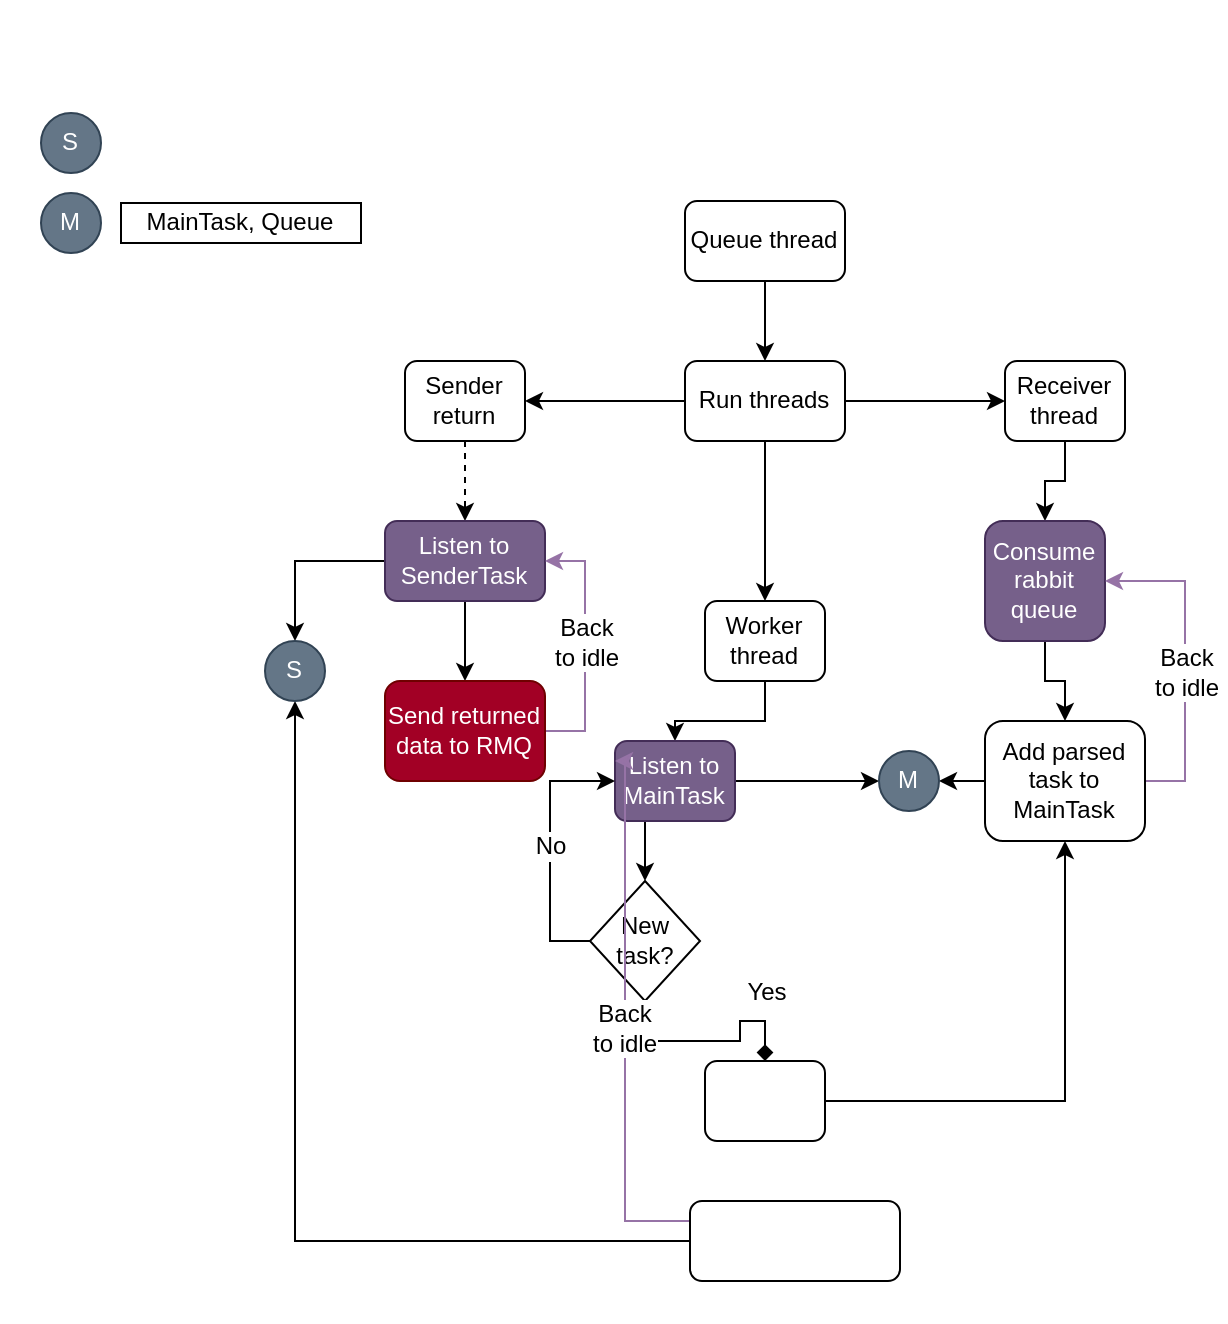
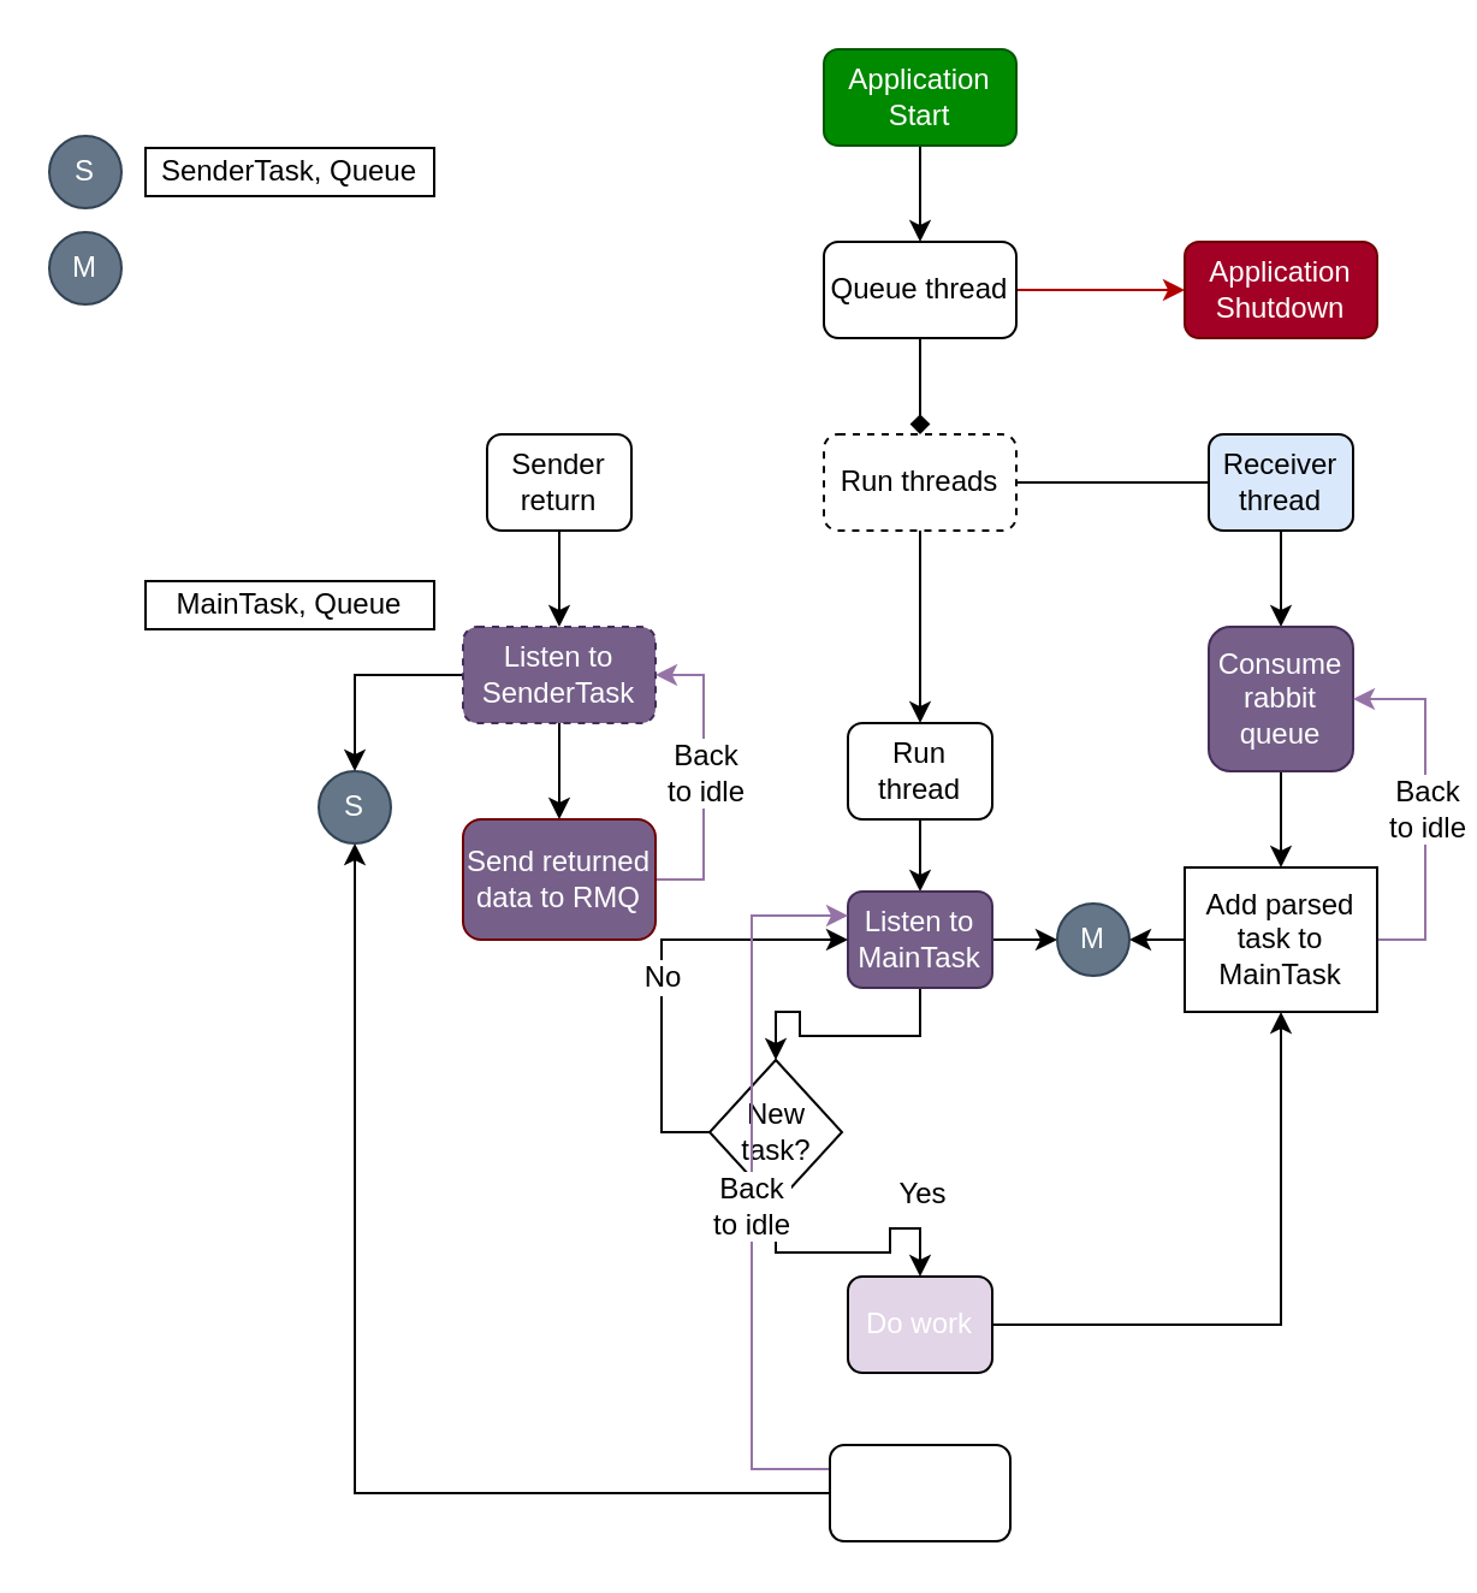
  <mxCell id="0" />
  <mxCell id="1" parent="0" />
+ <mxCell id="2" value="" style="edgeStyle=orthogonalEdgeStyle;rounded=0;orthogonalLoop=1;jettySize=auto;html=1;fontColor=#FFFFFF;fillColor=#e51400;strokeColor=#B20000;" edge="1" parent="1" source="3" target="4"><mxGeometry relative="1" as="geometry" /></mxCell>
  <mxCell id="3" value="&lt;div&gt;Queue thread&lt;br&gt;&lt;/div&gt;" style="rounded=1;whiteSpace=wrap;html=1;fontSize=12;glass=0;strokeWidth=1;shadow=0;" parent="1" vertex="1"><mxGeometry x="342" y="100" width="80" height="40" as="geometry" /></mxCell>
- <mxCell id="5" value="" style="edgeStyle=orthogonalEdgeStyle;rounded=0;orthogonalLoop=1;jettySize=auto;html=1;exitX=0.5;exitY=1;exitDx=0;exitDy=0;" edge="1" parent="1" source="3" target="11"><mxGeometry relative="1" as="geometry" /></mxCell>
- <mxCell id="8" value="" style="edgeStyle=orthogonalEdgeStyle;rounded=0;orthogonalLoop=1;jettySize=auto;html=1;" edge="1" parent="1" source="11" target="25"><mxGeometry relative="1" as="geometry" /></mxCell>
+ <mxCell id="4" value="Application Shutdown" style="rounded=1;whiteSpace=wrap;html=1;fontSize=12;glass=0;strokeWidth=1;shadow=0;fillColor=#a20025;strokeColor=#6F0000;fontColor=#ffffff;" vertex="1" parent="1"><mxGeometry x="492" y="100" width="80" height="40" as="geometry" /></mxCell>
+ <mxCell id="5" value="" style="edgeStyle=orthogonalEdgeStyle;rounded=0;orthogonalLoop=1;jettySize=auto;html=1;exitX=0.5;exitY=1;exitDx=0;exitDy=0;endArrow=diamond;" edge="1" parent="1" source="3" target="11"><mxGeometry relative="1" as="geometry" /></mxCell>
+ <mxCell id="6" style="edgeStyle=orthogonalEdgeStyle;rounded=0;orthogonalLoop=1;jettySize=auto;html=1;exitX=0.5;exitY=1;exitDx=0;exitDy=0;entryX=0.5;entryY=0;entryDx=0;entryDy=0;fontColor=#000000;" edge="1" parent="1" source="7" target="3"><mxGeometry relative="1" as="geometry" /></mxCell>
+ <mxCell id="7" value="Application Start" style="rounded=1;whiteSpace=wrap;html=1;fontSize=12;glass=0;strokeWidth=1;shadow=0;labelBackgroundColor=none;fillColor=#008a00;strokeColor=#005700;fontColor=#ffffff;" vertex="1" parent="1"><mxGeometry x="342" y="20" width="80" height="40" as="geometry" /></mxCell>
+ <mxCell id="8" value="" style="edgeStyle=orthogonalEdgeStyle;rounded=0;orthogonalLoop=1;jettySize=auto;html=1;endArrow=none;" edge="1" parent="1" source="11" target="25"><mxGeometry relative="1" as="geometry" /></mxCell>
  <mxCell id="9" value="" style="edgeStyle=orthogonalEdgeStyle;rounded=0;orthogonalLoop=1;jettySize=auto;html=1;" edge="1" parent="1" source="11" target="20"><mxGeometry relative="1" as="geometry" /></mxCell>
- <mxCell id="10" value="" style="edgeStyle=orthogonalEdgeStyle;rounded=0;orthogonalLoop=1;jettySize=auto;html=1;" edge="1" parent="1" source="11" target="13"><mxGeometry relative="1" as="geometry" /></mxCell>
- <mxCell id="11" value="Run threads" style="rounded=1;whiteSpace=wrap;html=1;fontSize=12;glass=0;strokeWidth=1;shadow=0;" vertex="1" parent="1"><mxGeometry x="342" y="180" width="80" height="40" as="geometry" /></mxCell>
- <mxCell id="12" value="" style="edgeStyle=orthogonalEdgeStyle;rounded=0;orthogonalLoop=1;jettySize=auto;html=1;fontColor=#000000;dashed=1;" edge="1" parent="1" source="13" target="16"><mxGeometry relative="1" as="geometry" /></mxCell>
+ <mxCell id="11" value="Run threads" style="rounded=1;whiteSpace=wrap;html=1;fontSize=12;glass=0;strokeWidth=1;shadow=0;dashed=1;" vertex="1" parent="1"><mxGeometry x="342" y="180" width="80" height="40" as="geometry" /></mxCell>
+ <mxCell id="12" value="" style="edgeStyle=orthogonalEdgeStyle;rounded=0;orthogonalLoop=1;jettySize=auto;html=1;fontColor=#000000;" edge="1" parent="1" source="13" target="16"><mxGeometry relative="1" as="geometry" /></mxCell>
  <mxCell id="13" value="Sender return" style="rounded=1;whiteSpace=wrap;html=1;fontSize=12;glass=0;strokeWidth=1;shadow=0;" vertex="1" parent="1"><mxGeometry x="202" y="180" width="60" height="40" as="geometry" /></mxCell>
  <mxCell id="14" style="edgeStyle=orthogonalEdgeStyle;rounded=0;orthogonalLoop=1;jettySize=auto;html=1;exitX=0;exitY=0.5;exitDx=0;exitDy=0;entryX=0.5;entryY=0;entryDx=0;entryDy=0;fontColor=#000000;" edge="1" parent="1" source="16" target="43"><mxGeometry relative="1" as="geometry" /></mxCell>
  <mxCell id="15" value="" style="edgeStyle=orthogonalEdgeStyle;rounded=0;orthogonalLoop=1;jettySize=auto;html=1;fontColor=#FFFFFF;" edge="1" parent="1" source="16" target="18"><mxGeometry relative="1" as="geometry" /></mxCell>
- <mxCell id="16" value="Listen to SenderTask" style="rounded=1;whiteSpace=wrap;html=1;fontSize=12;glass=0;strokeWidth=1;shadow=0;fillColor=#76608a;strokeColor=#432D57;fontColor=#ffffff;" vertex="1" parent="1"><mxGeometry x="192" y="260" width="80" height="40" as="geometry" /></mxCell>
+ <mxCell id="16" value="Listen to SenderTask" style="rounded=1;whiteSpace=wrap;html=1;fontSize=12;glass=0;strokeWidth=1;shadow=0;fillColor=#76608a;strokeColor=#432D57;fontColor=#ffffff;dashed=1;" vertex="1" parent="1"><mxGeometry x="192" y="260" width="80" height="40" as="geometry" /></mxCell>
  <mxCell id="17" style="edgeStyle=orthogonalEdgeStyle;rounded=0;orthogonalLoop=1;jettySize=auto;html=1;exitX=1;exitY=0.5;exitDx=0;exitDy=0;entryX=1;entryY=0.5;entryDx=0;entryDy=0;fontColor=#FFFFFF;fillColor=#e1d5e7;strokeColor=#9673a6;" edge="1" parent="1" source="18" target="16"><mxGeometry relative="1" as="geometry" /></mxCell>
- <mxCell id="18" value="Send returned data to RMQ" style="rounded=1;whiteSpace=wrap;html=1;fontSize=12;glass=0;strokeWidth=1;shadow=0;fillColor=#a20025;strokeColor=#6F0000;fontColor=#ffffff;" vertex="1" parent="1"><mxGeometry x="192" y="340" width="80" height="50" as="geometry" /></mxCell>
+ <mxCell id="18" value="Send returned data to RMQ" style="rounded=1;whiteSpace=wrap;html=1;fontSize=12;glass=0;strokeWidth=1;shadow=0;fillColor=#76608a;strokeColor=#6F0000;fontColor=#ffffff;" vertex="1" parent="1"><mxGeometry x="192" y="340" width="80" height="50" as="geometry" /></mxCell>
  <mxCell id="19" value="" style="edgeStyle=orthogonalEdgeStyle;rounded=0;orthogonalLoop=1;jettySize=auto;html=1;" edge="1" parent="1" source="20" target="23"><mxGeometry relative="1" as="geometry" /></mxCell>
- <mxCell id="20" value="Worker thread" style="rounded=1;whiteSpace=wrap;html=1;fontSize=12;glass=0;strokeWidth=1;shadow=0;" vertex="1" parent="1"><mxGeometry x="352" y="300" width="60" height="40" as="geometry" /></mxCell>
+ <mxCell id="20" value="Run thread" style="rounded=1;whiteSpace=wrap;html=1;fontSize=12;glass=0;strokeWidth=1;shadow=0;" vertex="1" parent="1"><mxGeometry x="352" y="300" width="60" height="40" as="geometry" /></mxCell>
  <mxCell id="21" style="edgeStyle=orthogonalEdgeStyle;rounded=0;orthogonalLoop=1;jettySize=auto;html=1;exitX=1;exitY=0.5;exitDx=0;exitDy=0;entryX=0;entryY=0.5;entryDx=0;entryDy=0;" edge="1" parent="1" source="23" target="31"><mxGeometry relative="1" as="geometry" /></mxCell>
  <mxCell id="22" style="edgeStyle=orthogonalEdgeStyle;rounded=0;orthogonalLoop=1;jettySize=auto;html=1;exitX=0.5;exitY=1;exitDx=0;exitDy=0;entryX=0.5;entryY=0;entryDx=0;entryDy=0;" edge="1" parent="1" source="23" target="36"><mxGeometry relative="1" as="geometry" /></mxCell>
- <mxCell id="23" value="Listen to MainTask" style="rounded=1;whiteSpace=wrap;html=1;fontSize=12;glass=0;strokeWidth=1;shadow=0;fillColor=#76608a;strokeColor=#432D57;fontColor=#ffffff;" vertex="1" parent="1"><mxGeometry x="307" y="370" width="60" height="40" as="geometry" /></mxCell>
+ <mxCell id="23" value="Listen to MainTask" style="rounded=1;whiteSpace=wrap;html=1;fontSize=12;glass=0;strokeWidth=1;shadow=0;fillColor=#76608a;strokeColor=#432D57;fontColor=#ffffff;" vertex="1" parent="1"><mxGeometry x="352" y="370" width="60" height="40" as="geometry" /></mxCell>
  <mxCell id="24" value="" style="edgeStyle=orthogonalEdgeStyle;rounded=0;orthogonalLoop=1;jettySize=auto;html=1;" edge="1" parent="1" source="25" target="27"><mxGeometry relative="1" as="geometry" /></mxCell>
- <mxCell id="25" value="Receiver thread" style="rounded=1;whiteSpace=wrap;html=1;fontSize=12;glass=0;strokeWidth=1;shadow=0;" vertex="1" parent="1"><mxGeometry x="502" y="180" width="60" height="40" as="geometry" /></mxCell>
+ <mxCell id="25" value="Receiver thread" style="rounded=1;whiteSpace=wrap;html=1;fontSize=12;glass=0;strokeWidth=1;shadow=0;fillColor=#dae8fc;" vertex="1" parent="1"><mxGeometry x="502" y="180" width="60" height="40" as="geometry" /></mxCell>
  <mxCell id="26" value="" style="edgeStyle=orthogonalEdgeStyle;rounded=0;orthogonalLoop=1;jettySize=auto;html=1;" edge="1" parent="1" source="27" target="30"><mxGeometry relative="1" as="geometry" /></mxCell>
- <mxCell id="27" value="Consume rabbit queue" style="rounded=1;whiteSpace=wrap;html=1;fontSize=12;glass=0;strokeWidth=1;shadow=0;fillColor=#76608a;strokeColor=#432D57;fontColor=#ffffff;" vertex="1" parent="1"><mxGeometry x="492" y="260" width="60" height="60" as="geometry" /></mxCell>
+ <mxCell id="27" value="Consume rabbit queue" style="rounded=1;whiteSpace=wrap;html=1;fontSize=12;glass=0;strokeWidth=1;shadow=0;fillColor=#76608a;strokeColor=#432D57;fontColor=#ffffff;" vertex="1" parent="1"><mxGeometry x="502" y="260" width="60" height="60" as="geometry" /></mxCell>
  <mxCell id="28" style="edgeStyle=orthogonalEdgeStyle;rounded=0;orthogonalLoop=1;jettySize=auto;html=1;exitX=0;exitY=0.5;exitDx=0;exitDy=0;entryX=1;entryY=0.5;entryDx=0;entryDy=0;" edge="1" parent="1" source="30" target="31"><mxGeometry relative="1" as="geometry" /></mxCell>
  <mxCell id="29" style="edgeStyle=orthogonalEdgeStyle;rounded=0;orthogonalLoop=1;jettySize=auto;html=1;exitX=1;exitY=0.5;exitDx=0;exitDy=0;entryX=1;entryY=0.5;entryDx=0;entryDy=0;fontColor=#FFFFFF;fillColor=#e1d5e7;strokeColor=#9673a6;" edge="1" parent="1" source="30" target="27"><mxGeometry relative="1" as="geometry" /></mxCell>
- <mxCell id="30" value="Add parsed task to MainTask" style="rounded=1;whiteSpace=wrap;html=1;fontSize=12;glass=0;strokeWidth=1;shadow=0;" vertex="1" parent="1"><mxGeometry x="492" y="360" width="80" height="60" as="geometry" /></mxCell>
+ <mxCell id="30" value="Add parsed task to MainTask" style="whiteSpace=wrap;html=1;fontSize=12;glass=0;strokeWidth=1;shadow=0;rounded=0;" vertex="1" parent="1"><mxGeometry x="492" y="360" width="80" height="60" as="geometry" /></mxCell>
  <mxCell id="31" value="M" style="ellipse;whiteSpace=wrap;html=1;aspect=fixed;fillColor=#647687;strokeColor=#314354;fontColor=#ffffff;" vertex="1" parent="1"><mxGeometry x="439" y="375" width="30" height="30" as="geometry" /></mxCell>
  <mxCell id="32" style="edgeStyle=orthogonalEdgeStyle;rounded=0;orthogonalLoop=1;jettySize=auto;html=1;exitX=0;exitY=0.5;exitDx=0;exitDy=0;entryX=0;entryY=0.5;entryDx=0;entryDy=0;" edge="1" parent="1" source="36" target="23"><mxGeometry relative="1" as="geometry" /></mxCell>
  <mxCell id="33" value="No" style="text;html=1;align=center;verticalAlign=middle;resizable=0;points=[];labelBackgroundColor=#ffffff;fontColor=#000000;" vertex="1" connectable="0" parent="32"><mxGeometry x="-0.206" y="-3" relative="1" as="geometry"><mxPoint x="-3.03" y="-14.19" as="offset" /></mxGeometry></mxCell>
- <mxCell id="34" style="edgeStyle=orthogonalEdgeStyle;rounded=0;orthogonalLoop=1;jettySize=auto;html=1;exitX=0.5;exitY=1;exitDx=0;exitDy=0;entryX=0.5;entryY=0;entryDx=0;entryDy=0;fontColor=#FFFFFF;endArrow=diamond;" edge="1" parent="1" source="36" target="38"><mxGeometry relative="1" as="geometry" /></mxCell>
+ <mxCell id="34" style="edgeStyle=orthogonalEdgeStyle;rounded=0;orthogonalLoop=1;jettySize=auto;html=1;exitX=0.5;exitY=1;exitDx=0;exitDy=0;entryX=0.5;entryY=0;entryDx=0;entryDy=0;fontColor=#FFFFFF;" edge="1" parent="1" source="36" target="38"><mxGeometry relative="1" as="geometry" /></mxCell>
  <mxCell id="35" value="Yes" style="text;html=1;align=center;verticalAlign=middle;resizable=0;points=[];labelBackgroundColor=#ffffff;fontColor=#000000;" vertex="1" connectable="0" parent="34"><mxGeometry x="0.639" relative="1" as="geometry"><mxPoint y="-14.66" as="offset" /></mxGeometry></mxCell>
  <mxCell id="36" value="New task?" style="rhombus;whiteSpace=wrap;html=1;" vertex="1" parent="1"><mxGeometry x="294.5" y="440" width="55" height="60" as="geometry" /></mxCell>
  <mxCell id="37" value="" style="edgeStyle=orthogonalEdgeStyle;rounded=0;orthogonalLoop=1;jettySize=auto;html=1;fontColor=#000000;" edge="1" parent="1" source="38" target="30"><mxGeometry relative="1" as="geometry" /></mxCell>
- <mxCell id="38" value="Do work" style="rounded=1;whiteSpace=wrap;html=1;shadow=0;labelBackgroundColor=none;fontColor=#FFFFFF;" vertex="1" parent="1"><mxGeometry x="352" y="530" width="60" height="40" as="geometry" /></mxCell>
+ <mxCell id="38" value="Do work" style="rounded=1;whiteSpace=wrap;html=1;shadow=0;labelBackgroundColor=none;fontColor=#FFFFFF;fillColor=#e1d5e7;" vertex="1" parent="1"><mxGeometry x="352" y="530" width="60" height="40" as="geometry" /></mxCell>
  <mxCell id="39" style="edgeStyle=orthogonalEdgeStyle;rounded=0;orthogonalLoop=1;jettySize=auto;html=1;exitX=0;exitY=0.5;exitDx=0;exitDy=0;entryX=0.5;entryY=1;entryDx=0;entryDy=0;fontColor=#000000;" edge="1" parent="1" source="42" target="43"><mxGeometry relative="1" as="geometry" /></mxCell>
  <mxCell id="40" style="edgeStyle=orthogonalEdgeStyle;rounded=0;orthogonalLoop=1;jettySize=auto;html=1;exitX=0;exitY=0.25;exitDx=0;exitDy=0;entryX=0;entryY=0.25;entryDx=0;entryDy=0;fontColor=#FFFFFF;fillColor=#e1d5e7;strokeColor=#9673a6;" edge="1" parent="1" source="42" target="23"><mxGeometry relative="1" as="geometry"><Array as="points"><mxPoint x="312" y="610" /><mxPoint x="312" y="380" /></Array></mxGeometry></mxCell>
  <mxCell id="41" value="&lt;div&gt;Back&lt;/div&gt;&lt;div&gt;to idle&lt;br&gt;&lt;/div&gt;" style="text;html=1;align=center;verticalAlign=middle;resizable=0;points=[];labelBackgroundColor=#ffffff;fontColor=#000000;" vertex="1" connectable="0" parent="40"><mxGeometry x="-0.253" y="-2" relative="1" as="geometry"><mxPoint x="-2.03" y="-29.33" as="offset" /></mxGeometry></mxCell>
- <mxCell id="42" value="Add return to SenderTask" style="rounded=1;whiteSpace=wrap;html=1;shadow=0;labelBackgroundColor=none;fontColor=#FFFFFF;" vertex="1" parent="1"><mxGeometry x="344.5" y="600" width="105" height="40" as="geometry" /></mxCell>
+ <mxCell id="42" value="Add return to SenderTask" style="rounded=1;whiteSpace=wrap;html=1;shadow=0;labelBackgroundColor=none;fontColor=#FFFFFF;" vertex="1" parent="1"><mxGeometry x="344.5" y="600" width="75" height="40" as="geometry" /></mxCell>
  <mxCell id="43" value="S" style="ellipse;whiteSpace=wrap;html=1;aspect=fixed;fillColor=#647687;strokeColor=#314354;fontColor=#ffffff;" vertex="1" parent="1"><mxGeometry x="132" y="320" width="30" height="30" as="geometry" /></mxCell>
  <mxCell id="44" value="&lt;div&gt;Back&lt;/div&gt;&lt;div&gt;to idle&lt;br&gt;&lt;/div&gt;" style="text;html=1;align=center;verticalAlign=middle;resizable=0;points=[];labelBackgroundColor=#ffffff;fontColor=#000000;" vertex="1" connectable="0" parent="1"><mxGeometry x="592" y="364.997" as="geometry"><mxPoint y="-29.17" as="offset" /></mxGeometry></mxCell>
  <mxCell id="45" value="&lt;div&gt;Back&lt;/div&gt;&lt;div&gt;to idle&lt;br&gt;&lt;/div&gt;" style="text;html=1;align=center;verticalAlign=middle;resizable=0;points=[];labelBackgroundColor=#ffffff;fontColor=#000000;" vertex="1" connectable="0" parent="1"><mxGeometry x="292" y="349.997" as="geometry"><mxPoint y="-29.17" as="offset" /></mxGeometry></mxCell>
  <mxCell id="46" value="S" style="ellipse;whiteSpace=wrap;html=1;aspect=fixed;fillColor=#647687;strokeColor=#314354;fontColor=#ffffff;" vertex="1" parent="1"><mxGeometry x="20" y="56" width="30" height="30" as="geometry" /></mxCell>
  <mxCell id="47" value="M" style="ellipse;whiteSpace=wrap;html=1;aspect=fixed;fillColor=#647687;strokeColor=#314354;fontColor=#ffffff;" vertex="1" parent="1"><mxGeometry x="20" y="96" width="30" height="30" as="geometry" /></mxCell>
- <mxCell id="49" value="MainTask, Queue" style="rounded=0;whiteSpace=wrap;html=1;shadow=0;labelBackgroundColor=none;" vertex="1" parent="1"><mxGeometry x="60" y="101" width="120" height="20" as="geometry" /></mxCell>
+ <mxCell id="48" value="SenderTask, Queue" style="rounded=0;whiteSpace=wrap;html=1;shadow=0;labelBackgroundColor=none;" vertex="1" parent="1"><mxGeometry x="60" y="61" width="120" height="20" as="geometry" /></mxCell>
+ <mxCell id="49" value="MainTask, Queue" style="rounded=0;whiteSpace=wrap;html=1;shadow=0;labelBackgroundColor=none;" vertex="1" parent="1"><mxGeometry x="60" y="241" width="120" height="20" as="geometry" /></mxCell>
